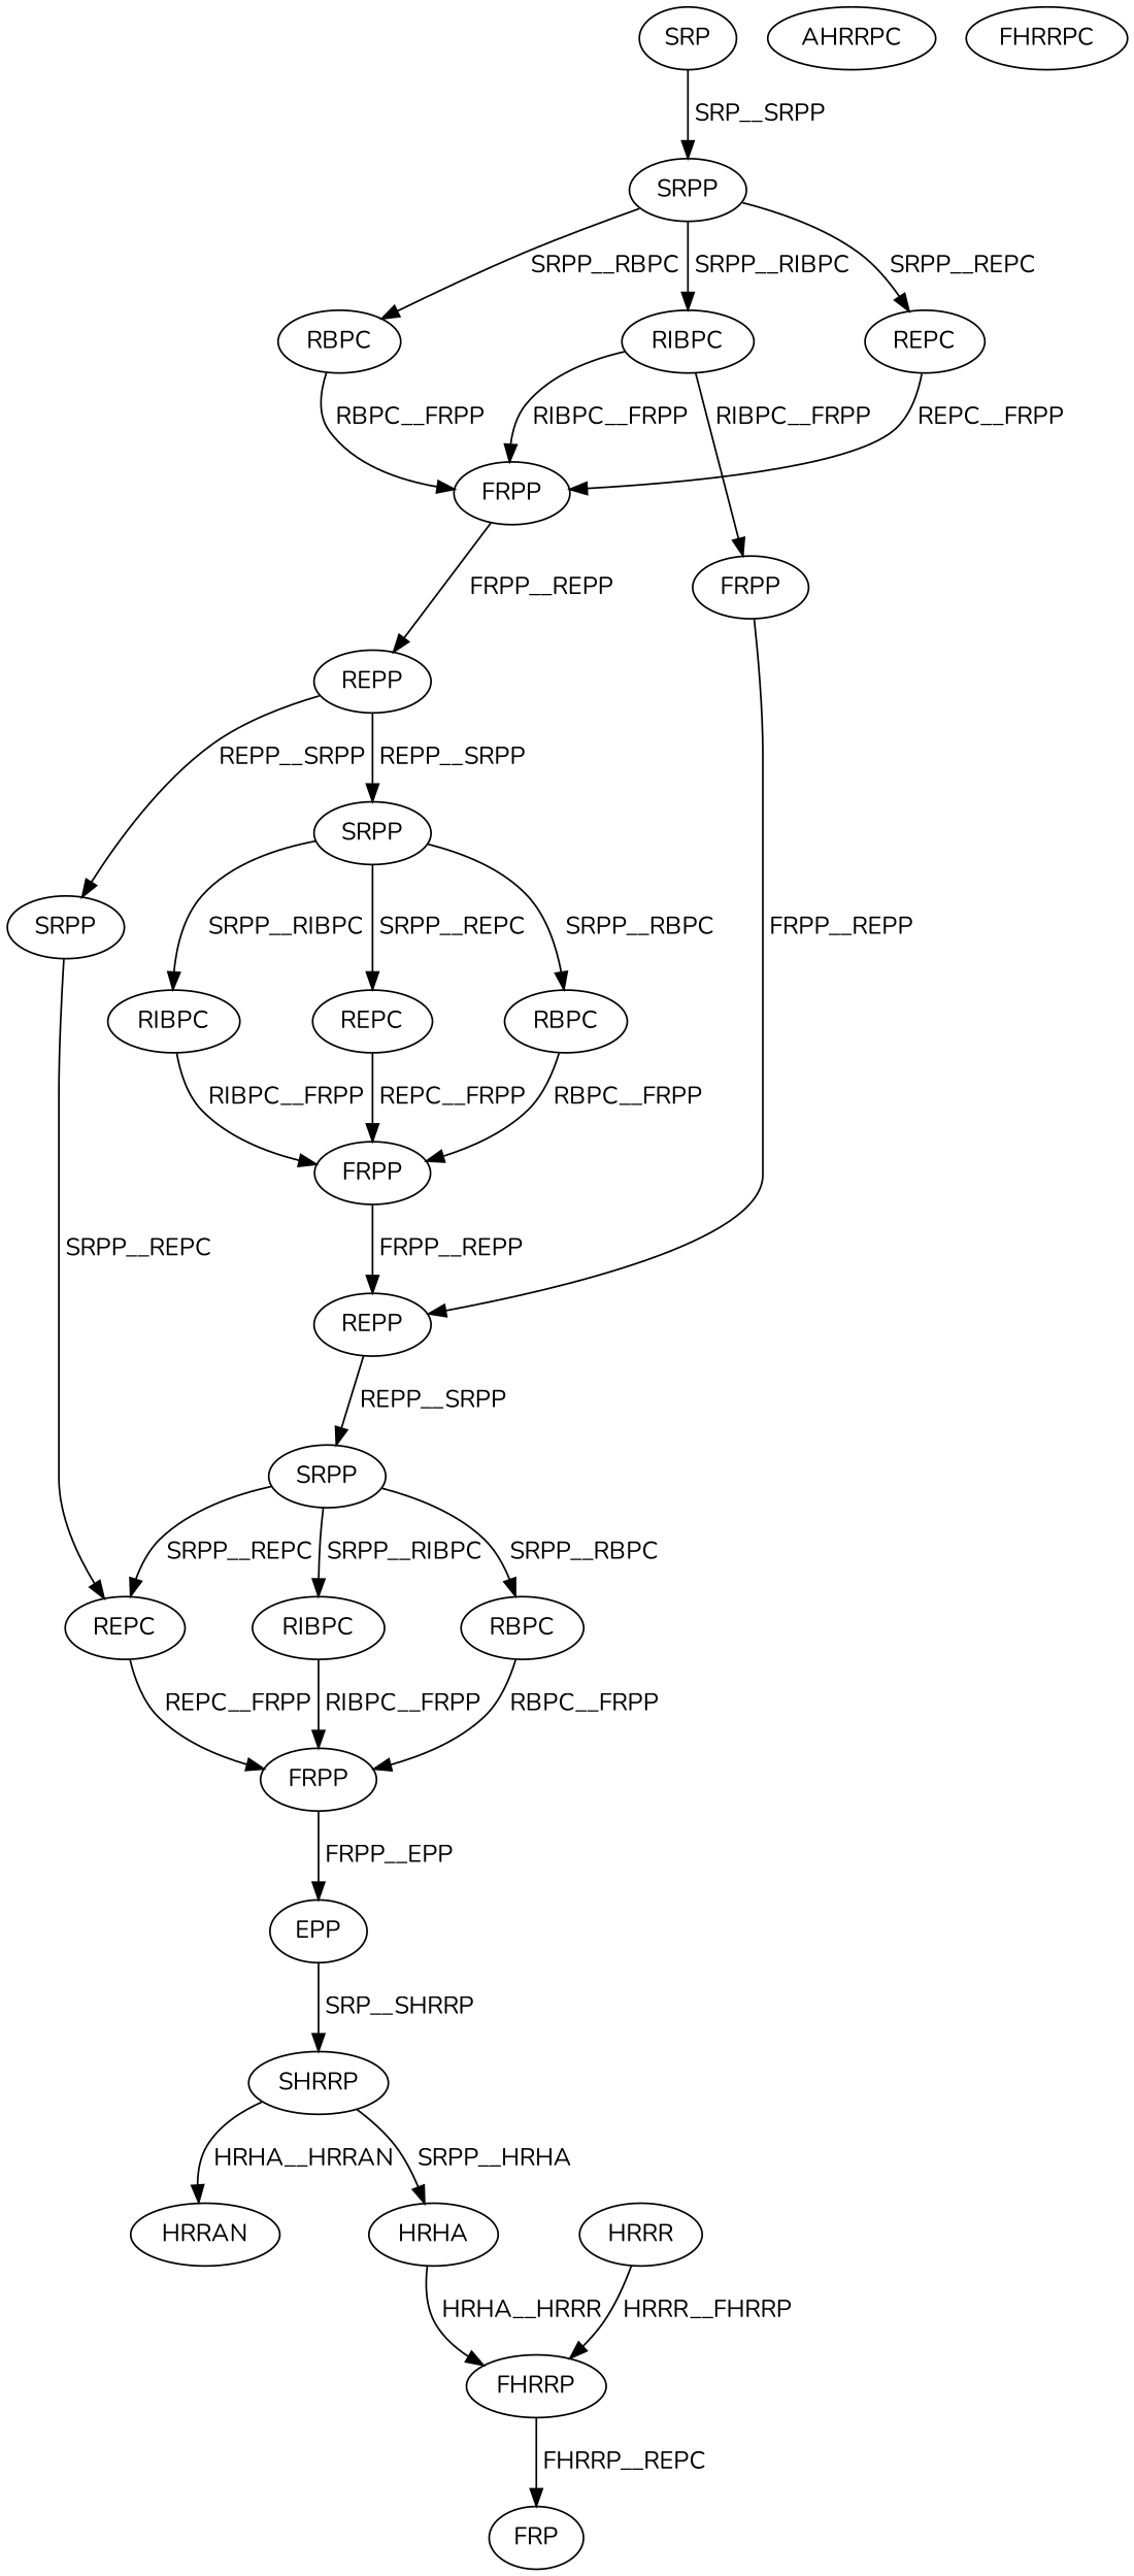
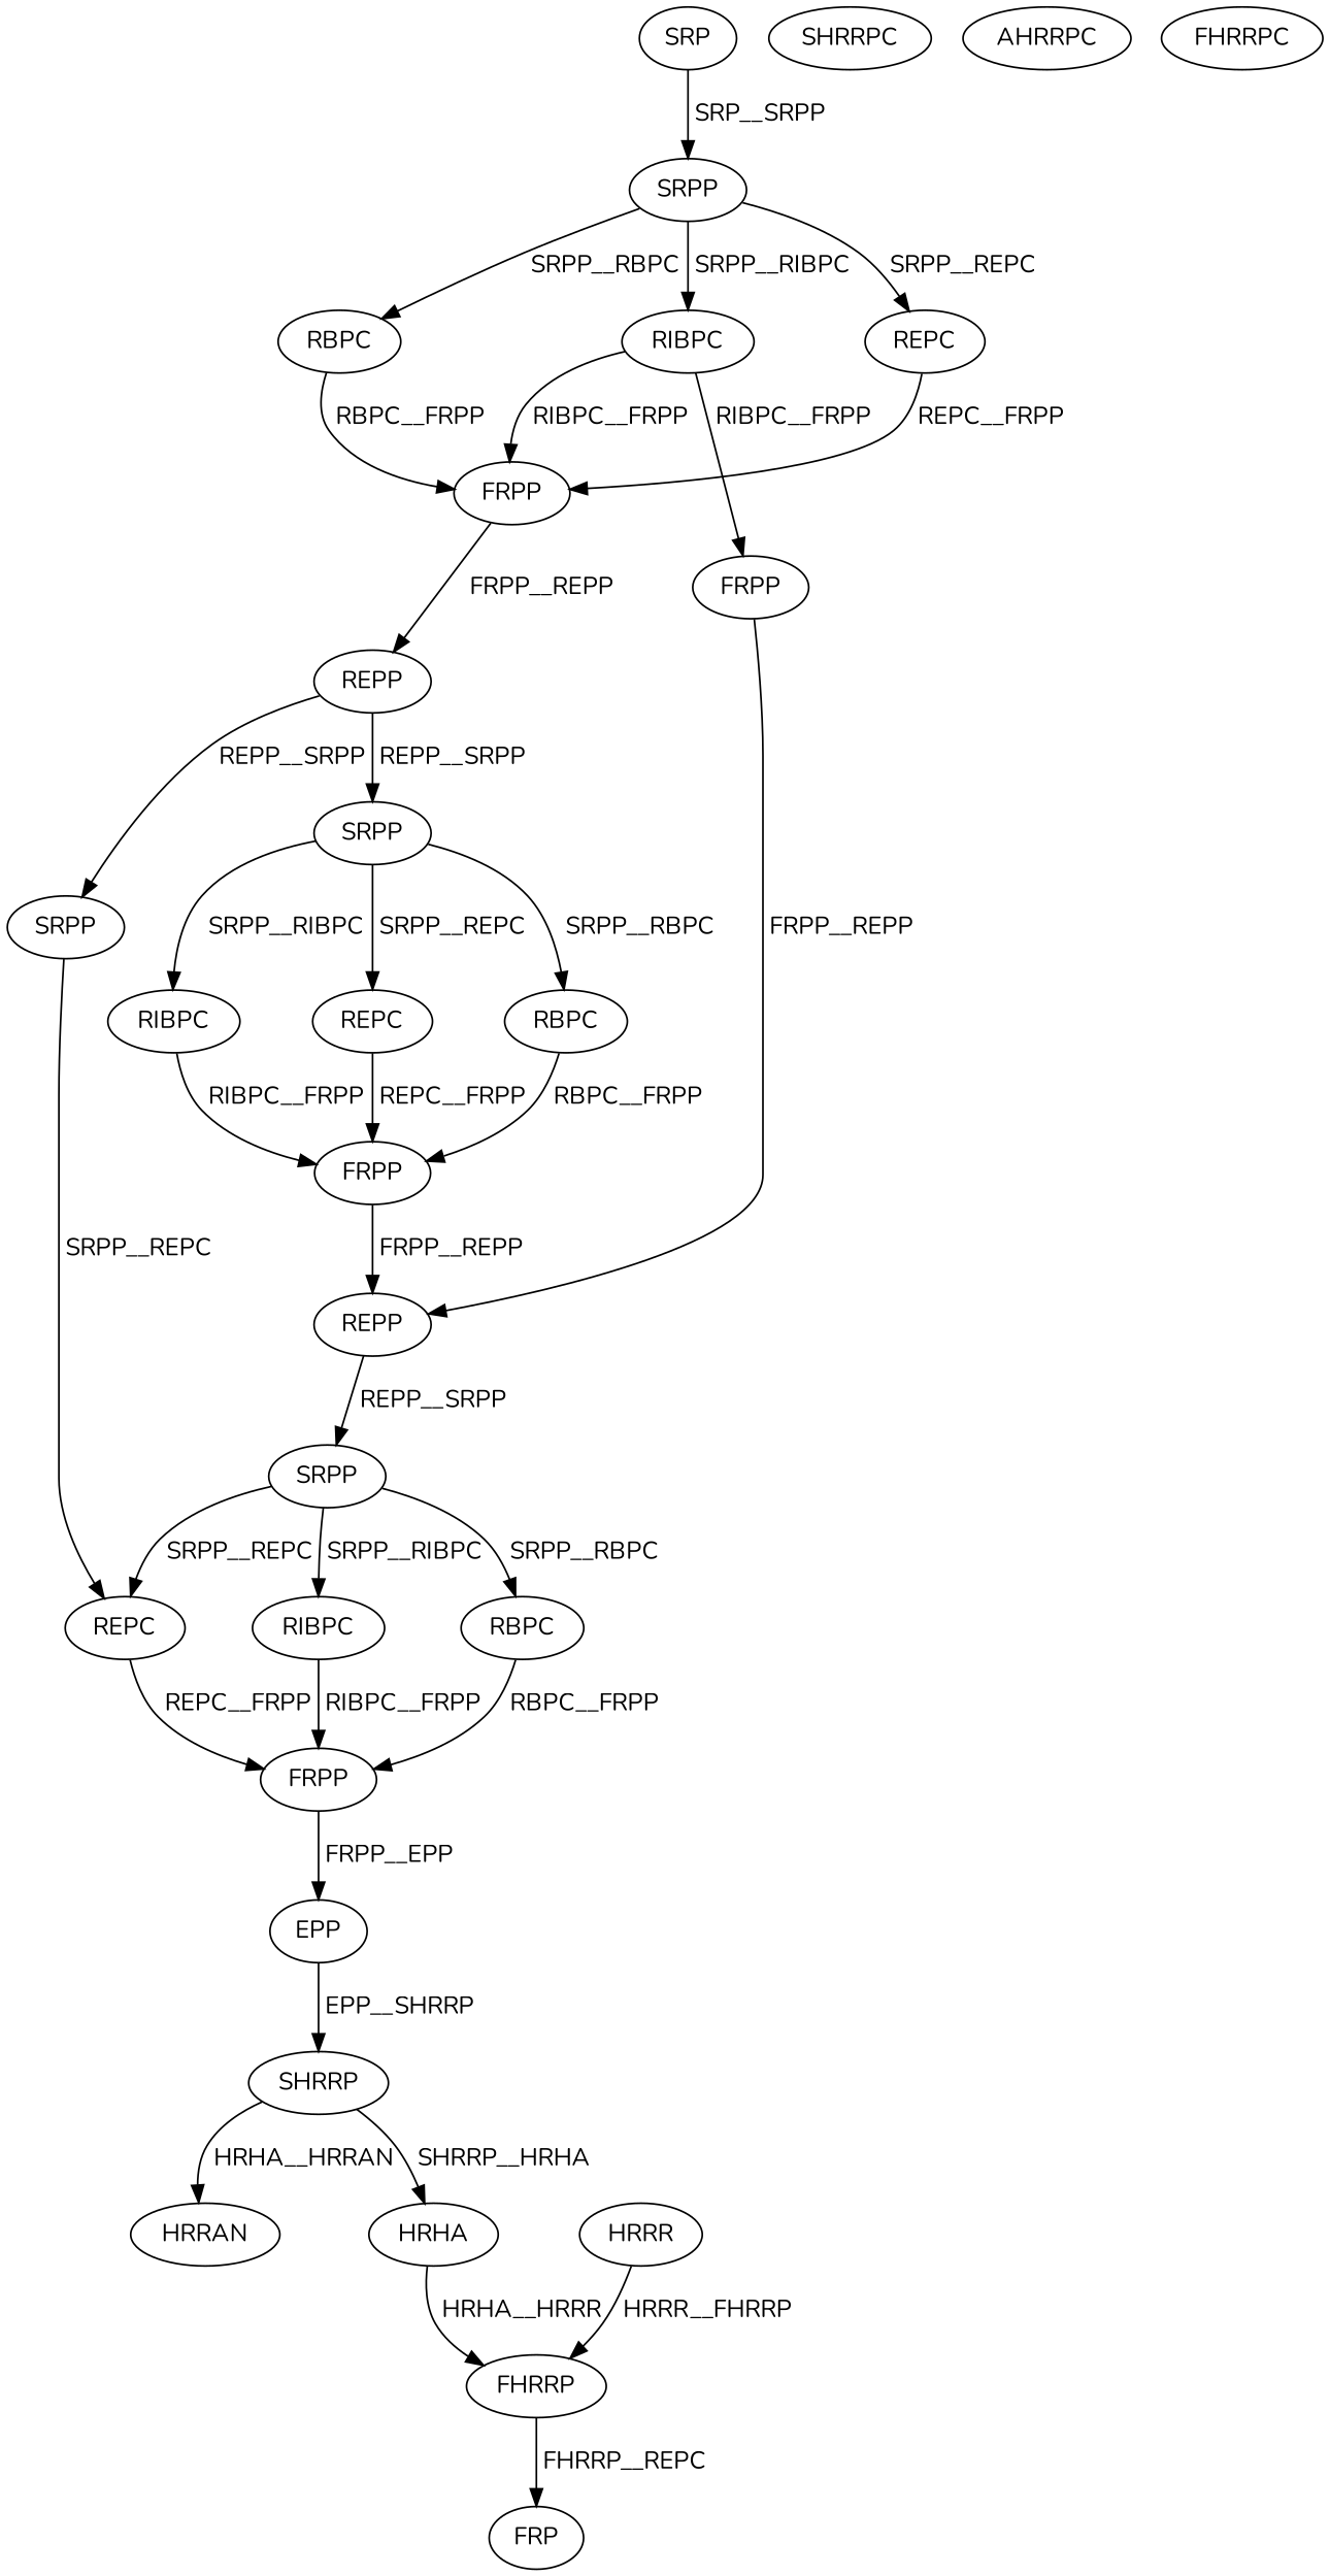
  digraph {
    fontname=Nunito
    node [color=black fontcolor=black fontname=Nunito]
    edge [color=black fontcolor=black fontname=Nunito]
    n1 [label=SRP]
    n2 [label=SRPP]
    n3 [label=REPC]
    n4 [label=RBPC]
    n5 [label=RIBPC]
    n6 [label=FRPP]
    n7 [label=FRPP]
    n8 [label=REPP]
    n9 [label=REPP]
    n10 [label=SRPP]
    n11 [label=SRPP]
    n12 [label=RBPC]
    n13 [label=RIBPC]
    n14 [label=REPC]
    n15 [label=REPC]
    n16 [label=FRPP]
    n17 [label=SRPP]
    n18 [label=FRPP]
    n19 [label=RBPC]
    n20 [label=RIBPC]
    n21 [label=EPP]
    n22 [label=SHRRP]
    n23 [label=HRRAN]
    n24 [label=HRHA]
    n25 [label=FHRRP]
    n26 [label=HRRR]
+   n27 [label=SHRRPC]
    n28 [label=AHRRPC]
    n29 [label=FHRRPC]
    n30 [label=FRP]
    n1 -> n2 [label=" SRP__SRPP"]
    n2 -> n3 [label=" SRPP__REPC"]
    n2 -> n4 [label=" SRPP__RBPC"]
    n2 -> n5 [label=" SRPP__RIBPC"]
    n3 -> n6 [label=" REPC__FRPP"]
    n4 -> n6 [label=" RBPC__FRPP"]
    n5 -> n6 [label=" RIBPC__FRPP"]
    n5 -> n7 [label=" RIBPC__FRPP"]
    n6 -> n8 [label=" FRPP__REPP"]
    n7 -> n9 [label=" FRPP__REPP"]
    n8 -> n10 [label=" REPP__SRPP"]
    n8 -> n11 [label=" REPP__SRPP"]
    n9 -> n17 [label=" REPP__SRPP"]
    n10 -> n12 [label=" SRPP__RBPC"]
    n10 -> n13 [label=" SRPP__RIBPC"]
    n10 -> n14 [label=" SRPP__REPC"]
    n11 -> n15 [label=" SRPP__REPC"]
    n12 -> n16 [label=" RBPC__FRPP"]
    n13 -> n16 [label=" RIBPC__FRPP"]
    n14 -> n16 [label=" REPC__FRPP"]
    n15 -> n18 [label=" REPC__FRPP"]
    n16 -> n9 [label=" FRPP__REPP"]
    n17 -> n15 [label=" SRPP__REPC"]
    n17 -> n19 [label=" SRPP__RBPC"]
    n17 -> n20 [label=" SRPP__RIBPC"]
    n18 -> n21 [label=" FRPP__EPP"]
    n19 -> n18 [label=" RBPC__FRPP"]
    n20 -> n18 [label=" RIBPC__FRPP"]
-   n21 -> n22 [label=" SRP__SHRRP"]
+   n21 -> n22 [label=" EPP__SHRRP"]
    n22 -> n23 [label=" HRHA__HRRAN"]
-   n22 -> n24 [label=" SRPP__HRHA"]
+   n22 -> n24 [label=" SHRRP__HRHA"]
    n24 -> n25 [label=" HRHA__HRRR"]
    n25 -> n30 [label=" FHRRP__REPC"]
    n26 -> n25 [label=" HRRR__FHRRP"]
  }
